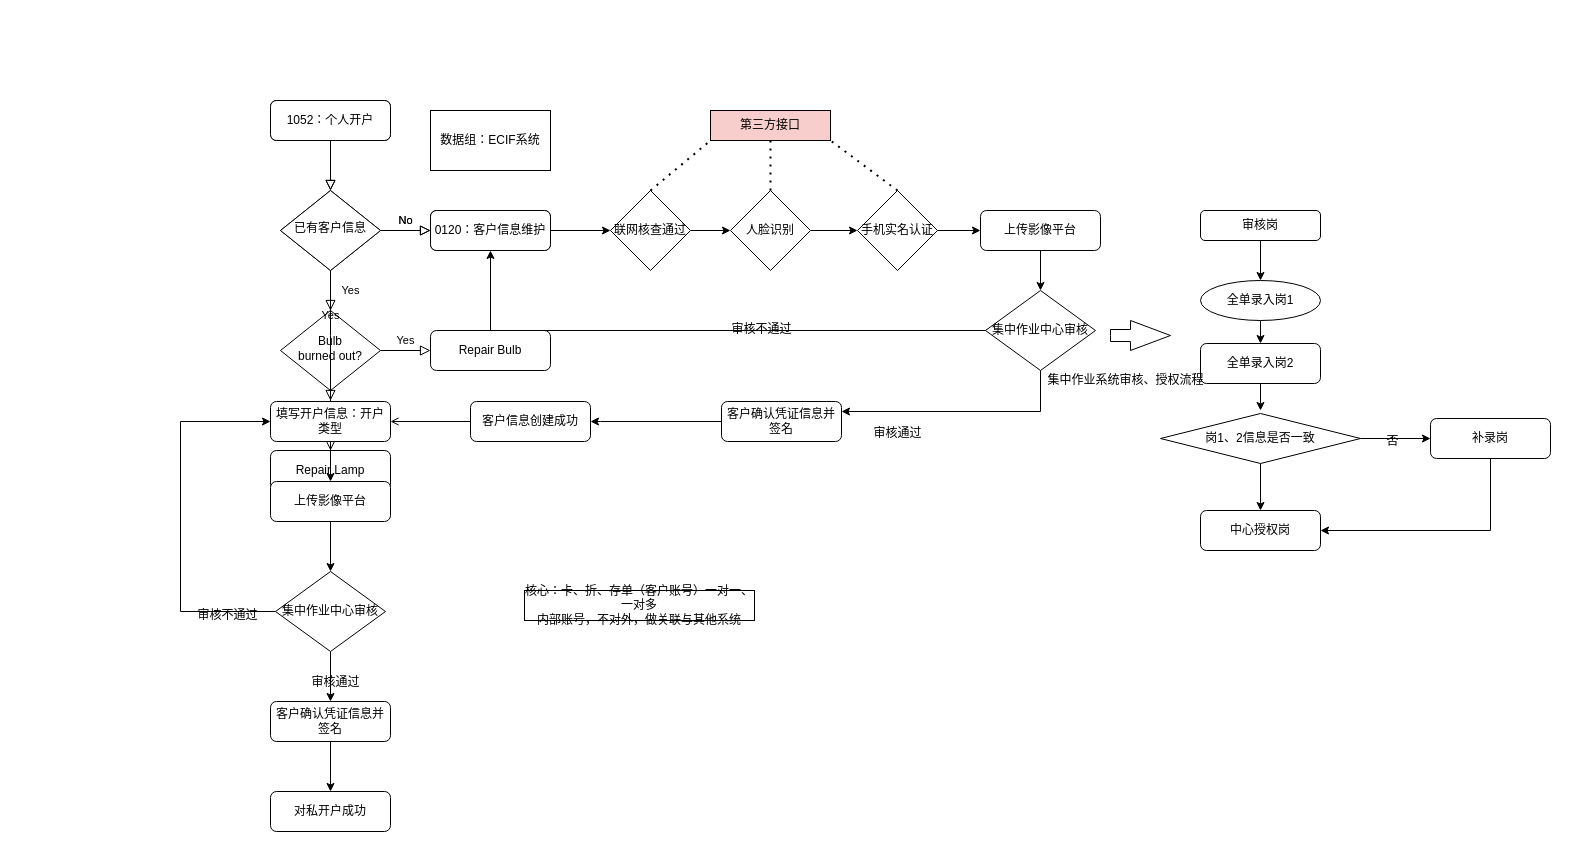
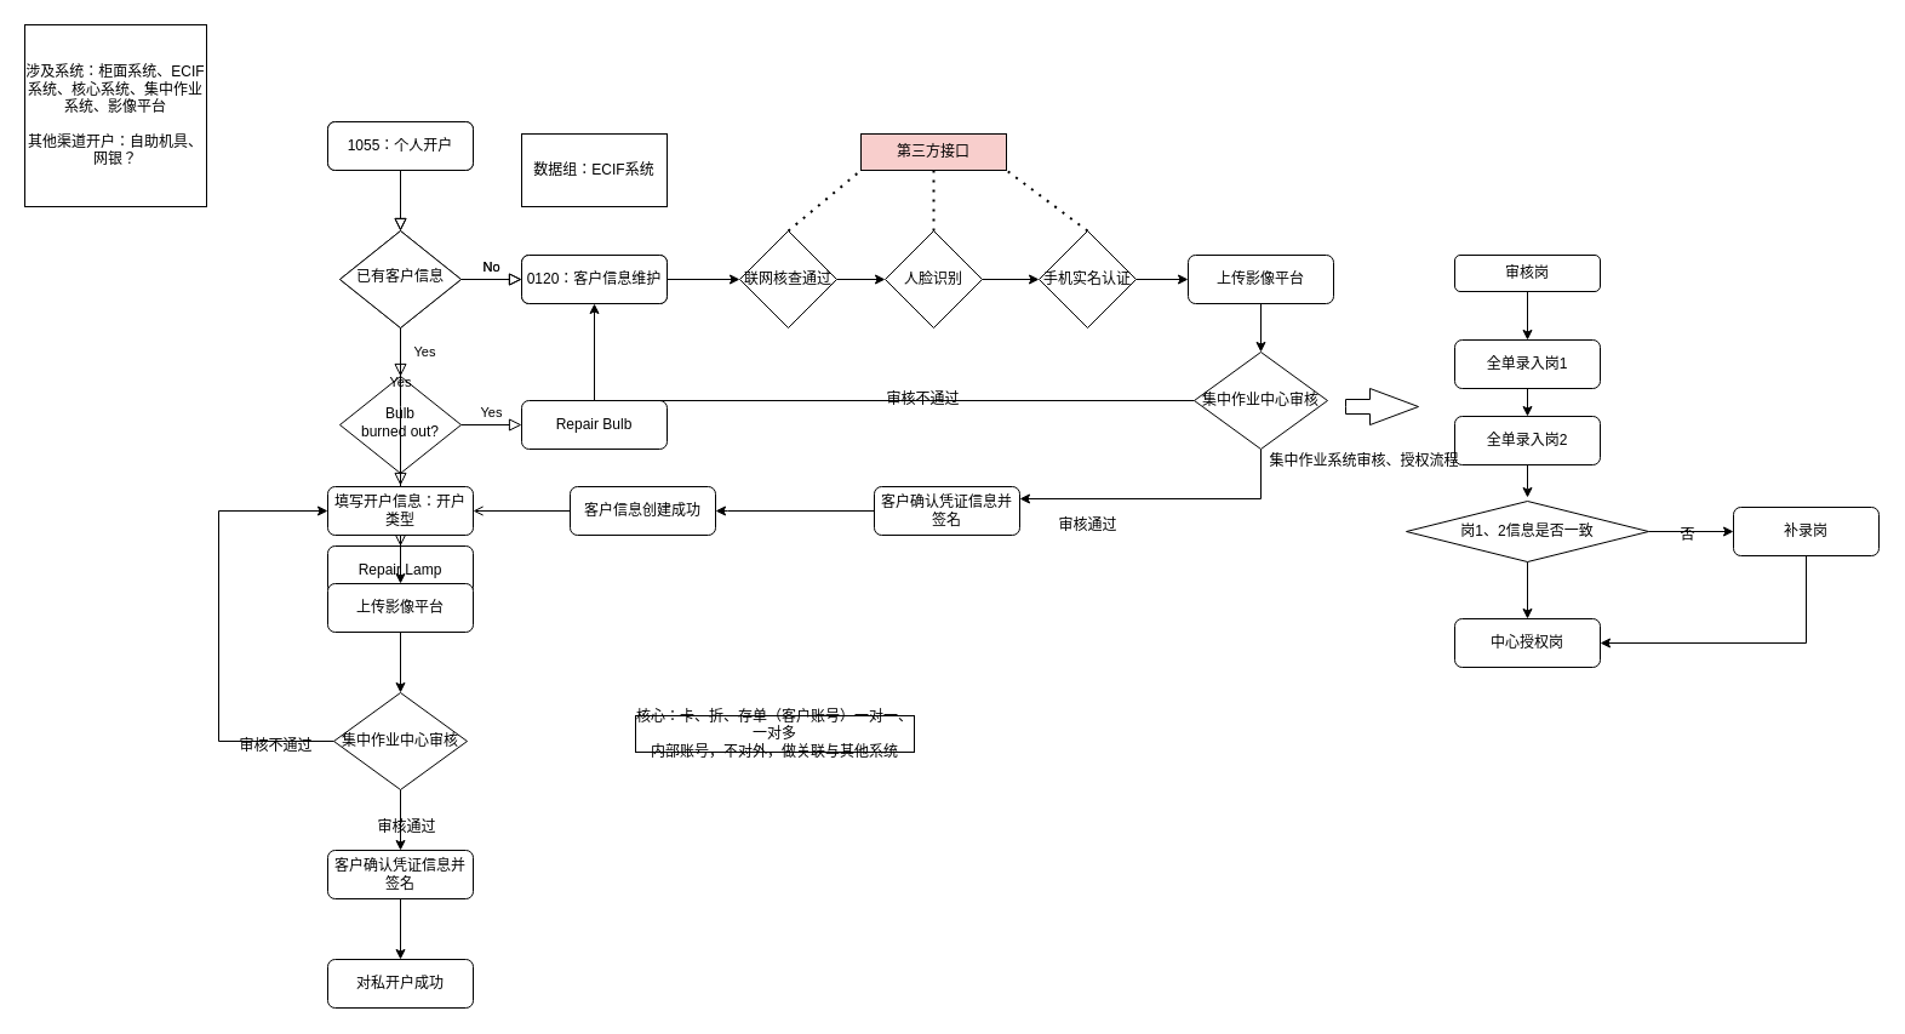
  <mxCell id="0" />
  <mxCell id="1" parent="0" />
  <mxCell id="2" value="" style="rounded=0;html=1;jettySize=auto;orthogonalLoop=1;fontSize=11;endArrow=block;endFill=0;endSize=8;strokeWidth=1;shadow=0;labelBackgroundColor=none;edgeStyle=orthogonalEdgeStyle;" parent="1" source="3" target="6" edge="1"><mxGeometry relative="1" as="geometry" /></mxCell>
  <mxCell id="3" value="Lamp doesn't work" style="rounded=1;whiteSpace=wrap;html=1;fontSize=12;glass=0;strokeWidth=1;shadow=0;" parent="1" vertex="1"><mxGeometry x="270" y="100" width="120" height="40" as="geometry" /></mxCell>
  <mxCell id="4" value="Yes" style="rounded=0;html=1;jettySize=auto;orthogonalLoop=1;fontSize=11;endArrow=block;endFill=0;endSize=8;strokeWidth=1;shadow=0;labelBackgroundColor=none;edgeStyle=orthogonalEdgeStyle;" parent="1" source="6" target="10" edge="1"><mxGeometry y="20" relative="1" as="geometry"><mxPoint as="offset" /></mxGeometry></mxCell>
  <mxCell id="5" value="No" style="edgeStyle=orthogonalEdgeStyle;rounded=0;html=1;jettySize=auto;orthogonalLoop=1;fontSize=11;endArrow=block;endFill=0;endSize=8;strokeWidth=1;shadow=0;labelBackgroundColor=none;" parent="1" source="6" target="7" edge="1"><mxGeometry y="10" relative="1" as="geometry"><mxPoint as="offset" /></mxGeometry></mxCell>
  <mxCell id="6" value="Lamp&lt;br&gt;plugged in?" style="rhombus;whiteSpace=wrap;html=1;shadow=0;fontFamily=Helvetica;fontSize=12;align=center;strokeWidth=1;spacing=6;spacingTop=-4;" parent="1" vertex="1"><mxGeometry x="280" y="190" width="100" height="80" as="geometry" /></mxCell>
  <mxCell id="7" value="Plug in lamp" style="rounded=1;whiteSpace=wrap;html=1;fontSize=12;glass=0;strokeWidth=1;shadow=0;" parent="1" vertex="1"><mxGeometry x="430" y="210" width="120" height="40" as="geometry" /></mxCell>
  <mxCell id="8" value="No" style="rounded=0;html=1;jettySize=auto;orthogonalLoop=1;fontSize=11;endArrow=block;endFill=0;endSize=8;strokeWidth=1;shadow=0;labelBackgroundColor=none;edgeStyle=orthogonalEdgeStyle;" parent="1" source="10" target="11" edge="1"><mxGeometry x="0.333" y="20" relative="1" as="geometry"><mxPoint as="offset" /></mxGeometry></mxCell>
  <mxCell id="9" value="Yes" style="edgeStyle=orthogonalEdgeStyle;rounded=0;html=1;jettySize=auto;orthogonalLoop=1;fontSize=11;endArrow=block;endFill=0;endSize=8;strokeWidth=1;shadow=0;labelBackgroundColor=none;" parent="1" source="10" target="12" edge="1"><mxGeometry y="10" relative="1" as="geometry"><mxPoint as="offset" /></mxGeometry></mxCell>
  <mxCell id="10" value="Bulb&lt;br&gt;burned out?" style="rhombus;whiteSpace=wrap;html=1;shadow=0;fontFamily=Helvetica;fontSize=12;align=center;strokeWidth=1;spacing=6;spacingTop=-4;" parent="1" vertex="1"><mxGeometry x="280" y="310" width="100" height="80" as="geometry" /></mxCell>
  <mxCell id="11" value="Repair Lamp" style="rounded=1;whiteSpace=wrap;html=1;fontSize=12;glass=0;strokeWidth=1;shadow=0;" parent="1" vertex="1"><mxGeometry x="270" y="450" width="120" height="40" as="geometry" /></mxCell>
  <mxCell id="12" value="Repair Bulb" style="rounded=1;whiteSpace=wrap;html=1;fontSize=12;glass=0;strokeWidth=1;shadow=0;" parent="1" vertex="1"><mxGeometry x="430" y="330" width="120" height="40" as="geometry" /></mxCell>
  <mxCell id="13" value="" style="rounded=0;html=1;jettySize=auto;orthogonalLoop=1;fontSize=11;endArrow=block;endFill=0;endSize=8;strokeWidth=1;shadow=0;labelBackgroundColor=none;edgeStyle=orthogonalEdgeStyle;" edge="1" parent="1" source="14" target="17"><mxGeometry relative="1" as="geometry" /></mxCell>
- <mxCell id="14" value="1052：个人开户" style="rounded=1;whiteSpace=wrap;html=1;fontSize=12;glass=0;strokeWidth=1;shadow=0;" vertex="1" parent="1"><mxGeometry x="270" y="100" width="120" height="40" as="geometry" /></mxCell>
+ <mxCell id="14" value="1055：个人开户" style="rounded=1;whiteSpace=wrap;html=1;fontSize=12;glass=0;strokeWidth=1;shadow=0;" vertex="1" parent="1"><mxGeometry x="270" y="100" width="120" height="40" as="geometry" /></mxCell>
  <mxCell id="15" value="Yes" style="rounded=0;html=1;jettySize=auto;orthogonalLoop=1;fontSize=11;endArrow=block;endFill=0;endSize=8;strokeWidth=1;shadow=0;labelBackgroundColor=none;edgeStyle=orthogonalEdgeStyle;" edge="1" parent="1" source="17"><mxGeometry y="20" relative="1" as="geometry"><mxPoint as="offset" /><mxPoint x="330" y="400" as="targetPoint" /></mxGeometry></mxCell>
  <mxCell id="16" value="No" style="edgeStyle=orthogonalEdgeStyle;rounded=0;html=1;jettySize=auto;orthogonalLoop=1;fontSize=11;endArrow=block;endFill=0;endSize=8;strokeWidth=1;shadow=0;labelBackgroundColor=none;" edge="1" parent="1" source="17" target="19"><mxGeometry y="10" relative="1" as="geometry"><mxPoint as="offset" /></mxGeometry></mxCell>
  <mxCell id="17" value="已有客户信息" style="rhombus;whiteSpace=wrap;html=1;shadow=0;fontFamily=Helvetica;fontSize=12;align=center;strokeWidth=1;spacing=6;spacingTop=-4;" vertex="1" parent="1"><mxGeometry x="280" y="190" width="100" height="80" as="geometry" /></mxCell>
  <mxCell id="18" style="edgeStyle=orthogonalEdgeStyle;rounded=0;orthogonalLoop=1;jettySize=auto;html=1;exitX=1;exitY=0.5;exitDx=0;exitDy=0;" edge="1" parent="1" source="19" target="25"><mxGeometry relative="1" as="geometry" /></mxCell>
  <mxCell id="19" value="0120：客户信息维护" style="rounded=1;whiteSpace=wrap;html=1;fontSize=12;glass=0;strokeWidth=1;shadow=0;" vertex="1" parent="1"><mxGeometry x="430" y="210" width="120" height="40" as="geometry" /></mxCell>
  <mxCell id="20" style="edgeStyle=orthogonalEdgeStyle;rounded=0;orthogonalLoop=1;jettySize=auto;html=1;entryX=0.5;entryY=0;entryDx=0;entryDy=0;" edge="1" parent="1" source="21" target="35"><mxGeometry relative="1" as="geometry" /></mxCell>
  <mxCell id="21" value="上传影像平台" style="rounded=1;whiteSpace=wrap;html=1;fontSize=12;glass=0;strokeWidth=1;shadow=0;" vertex="1" parent="1"><mxGeometry x="980" y="210" width="120" height="40" as="geometry" /></mxCell>
  <mxCell id="22" style="edgeStyle=orthogonalEdgeStyle;rounded=0;orthogonalLoop=1;jettySize=auto;html=1;exitX=0.5;exitY=1;exitDx=0;exitDy=0;entryX=0.5;entryY=0;entryDx=0;entryDy=0;" edge="1" parent="1" source="23" target="52"><mxGeometry relative="1" as="geometry" /></mxCell>
  <mxCell id="23" value="填写开户信息：开户类型" style="rounded=1;whiteSpace=wrap;html=1;fontSize=12;glass=0;strokeWidth=1;shadow=0;" vertex="1" parent="1"><mxGeometry x="270" y="401" width="120" height="40" as="geometry" /></mxCell>
  <mxCell id="24" style="edgeStyle=orthogonalEdgeStyle;rounded=0;orthogonalLoop=1;jettySize=auto;html=1;exitX=1;exitY=0.5;exitDx=0;exitDy=0;entryX=0;entryY=0.5;entryDx=0;entryDy=0;" edge="1" parent="1" source="25" target="27"><mxGeometry relative="1" as="geometry" /></mxCell>
  <mxCell id="25" value="联网核查通过" style="rhombus;whiteSpace=wrap;html=1;" vertex="1" parent="1"><mxGeometry x="610" y="190" width="80" height="80" as="geometry" /></mxCell>
  <mxCell id="26" style="edgeStyle=orthogonalEdgeStyle;rounded=0;orthogonalLoop=1;jettySize=auto;html=1;exitX=1;exitY=0.5;exitDx=0;exitDy=0;entryX=0;entryY=0.5;entryDx=0;entryDy=0;" edge="1" parent="1" source="27" target="29"><mxGeometry relative="1" as="geometry" /></mxCell>
  <mxCell id="27" value="人脸识别" style="rhombus;whiteSpace=wrap;html=1;" vertex="1" parent="1"><mxGeometry x="730" y="190" width="80" height="80" as="geometry" /></mxCell>
  <mxCell id="28" style="edgeStyle=orthogonalEdgeStyle;rounded=0;orthogonalLoop=1;jettySize=auto;html=1;" edge="1" parent="1" source="29" target="21"><mxGeometry relative="1" as="geometry" /></mxCell>
  <mxCell id="29" value="手机实名认证" style="rhombus;whiteSpace=wrap;html=1;" vertex="1" parent="1"><mxGeometry x="857" y="190" width="80" height="80" as="geometry" /></mxCell>
  <mxCell id="30" value="数据组：ECIF系统" style="rounded=0;whiteSpace=wrap;html=1;" vertex="1" parent="1"><mxGeometry x="430" y="110" width="120" height="60" as="geometry" /></mxCell>
  <mxCell id="31" value="第三方接口" style="rounded=0;whiteSpace=wrap;html=1;fillColor=#f8cecc;" vertex="1" parent="1"><mxGeometry x="710" y="110" width="120" height="30" as="geometry" /></mxCell>
  <mxCell id="32" value="核心：卡、折、存单（客户账号）一对一、一对多&lt;br&gt;内部账号，不对外，做关联与其他系统" style="rounded=0;whiteSpace=wrap;html=1;" vertex="1" parent="1"><mxGeometry x="524" y="590" width="230" height="30" as="geometry" /></mxCell>
  <mxCell id="33" style="edgeStyle=orthogonalEdgeStyle;rounded=0;orthogonalLoop=1;jettySize=auto;html=1;entryX=0.5;entryY=1;entryDx=0;entryDy=0;" edge="1" parent="1" source="35" target="19"><mxGeometry relative="1" as="geometry" /></mxCell>
  <mxCell id="34" style="edgeStyle=orthogonalEdgeStyle;rounded=0;orthogonalLoop=1;jettySize=auto;html=1;exitX=0.5;exitY=1;exitDx=0;exitDy=0;entryX=1;entryY=0.25;entryDx=0;entryDy=0;" edge="1" parent="1" source="35" target="64"><mxGeometry relative="1" as="geometry"><mxPoint x="510" y="550" as="targetPoint" /></mxGeometry></mxCell>
  <mxCell id="35" value="集中作业中心审核" style="rhombus;whiteSpace=wrap;html=1;" vertex="1" parent="1"><mxGeometry x="985" y="290" width="110" height="80" as="geometry" /></mxCell>
  <mxCell id="36" value="审核不通过" style="text;html=1;align=center;verticalAlign=middle;resizable=0;points=[];autosize=1;" vertex="1" parent="1"><mxGeometry x="721" y="319" width="80" height="20" as="geometry" /></mxCell>
  <mxCell id="37" value="审核通过" style="text;html=1;align=center;verticalAlign=middle;resizable=0;points=[];autosize=1;" vertex="1" parent="1"><mxGeometry x="867" y="423" width="60" height="20" as="geometry" /></mxCell>
  <mxCell id="38" style="edgeStyle=orthogonalEdgeStyle;rounded=0;orthogonalLoop=1;jettySize=auto;html=1;entryX=0.5;entryY=0;entryDx=0;entryDy=0;" edge="1" parent="1" source="39" target="41"><mxGeometry relative="1" as="geometry" /></mxCell>
  <mxCell id="39" value="审核岗" style="rounded=1;whiteSpace=wrap;html=1;fontSize=12;glass=0;strokeWidth=1;shadow=0;" vertex="1" parent="1"><mxGeometry x="1200" y="210" width="120" height="30" as="geometry" /></mxCell>
  <mxCell id="40" style="edgeStyle=orthogonalEdgeStyle;rounded=0;orthogonalLoop=1;jettySize=auto;html=1;entryX=0.5;entryY=0;entryDx=0;entryDy=0;" edge="1" parent="1" source="41" target="43"><mxGeometry relative="1" as="geometry" /></mxCell>
- <mxCell id="41" value="全单录入岗1" style="ellipse;whiteSpace=wrap;html=1;fontSize=12;glass=0;strokeWidth=1;shadow=0;" vertex="1" parent="1"><mxGeometry x="1200" y="280" width="120" height="40" as="geometry" /></mxCell>
+ <mxCell id="41" value="全单录入岗1" style="rounded=1;whiteSpace=wrap;html=1;fontSize=12;glass=0;strokeWidth=1;shadow=0;" vertex="1" parent="1"><mxGeometry x="1200" y="280" width="120" height="40" as="geometry" /></mxCell>
  <mxCell id="42" style="edgeStyle=orthogonalEdgeStyle;rounded=0;orthogonalLoop=1;jettySize=auto;html=1;" edge="1" parent="1" source="43"><mxGeometry relative="1" as="geometry"><mxPoint x="1260" y="410" as="targetPoint" /></mxGeometry></mxCell>
  <mxCell id="43" value="全单录入岗2" style="rounded=1;whiteSpace=wrap;html=1;fontSize=12;glass=0;strokeWidth=1;shadow=0;" vertex="1" parent="1"><mxGeometry x="1200" y="343" width="120" height="40" as="geometry" /></mxCell>
  <mxCell id="44" value="中心授权岗" style="rounded=1;whiteSpace=wrap;html=1;fontSize=12;glass=0;strokeWidth=1;shadow=0;" vertex="1" parent="1"><mxGeometry x="1200" y="510" width="120" height="40" as="geometry" /></mxCell>
  <mxCell id="45" style="edgeStyle=orthogonalEdgeStyle;rounded=0;orthogonalLoop=1;jettySize=auto;html=1;entryX=0.5;entryY=0;entryDx=0;entryDy=0;" edge="1" parent="1" source="47" target="44"><mxGeometry relative="1" as="geometry" /></mxCell>
  <mxCell id="46" style="edgeStyle=orthogonalEdgeStyle;rounded=0;orthogonalLoop=1;jettySize=auto;html=1;entryX=0;entryY=0.5;entryDx=0;entryDy=0;" edge="1" parent="1" source="47" target="49"><mxGeometry relative="1" as="geometry" /></mxCell>
  <mxCell id="47" value="岗1、2信息是否一致" style="rhombus;whiteSpace=wrap;html=1;" vertex="1" parent="1"><mxGeometry x="1160" y="413" width="200" height="50" as="geometry" /></mxCell>
  <mxCell id="48" style="edgeStyle=orthogonalEdgeStyle;rounded=0;orthogonalLoop=1;jettySize=auto;html=1;exitX=0.5;exitY=1;exitDx=0;exitDy=0;entryX=1;entryY=0.5;entryDx=0;entryDy=0;" edge="1" parent="1" source="49" target="44"><mxGeometry relative="1" as="geometry"><mxPoint x="1340" y="540" as="targetPoint" /></mxGeometry></mxCell>
  <mxCell id="49" value="补录岗" style="rounded=1;whiteSpace=wrap;html=1;fontSize=12;glass=0;strokeWidth=1;shadow=0;" vertex="1" parent="1"><mxGeometry x="1430" y="418" width="120" height="40" as="geometry" /></mxCell>
  <mxCell id="50" value="否" style="text;html=1;align=center;verticalAlign=middle;resizable=0;points=[];autosize=1;" vertex="1" parent="1"><mxGeometry x="1377" y="431" width="30" height="20" as="geometry" /></mxCell>
  <mxCell id="51" style="edgeStyle=orthogonalEdgeStyle;rounded=0;orthogonalLoop=1;jettySize=auto;html=1;exitX=0.5;exitY=1;exitDx=0;exitDy=0;entryX=0.5;entryY=0;entryDx=0;entryDy=0;" edge="1" parent="1" source="52" target="55"><mxGeometry relative="1" as="geometry" /></mxCell>
  <mxCell id="52" value="上传影像平台" style="rounded=1;whiteSpace=wrap;html=1;fontSize=12;glass=0;strokeWidth=1;shadow=0;" vertex="1" parent="1"><mxGeometry x="270" y="481" width="120" height="40" as="geometry" /></mxCell>
  <mxCell id="53" style="edgeStyle=orthogonalEdgeStyle;rounded=0;orthogonalLoop=1;jettySize=auto;html=1;exitX=0.5;exitY=1;exitDx=0;exitDy=0;entryX=0.5;entryY=0;entryDx=0;entryDy=0;" edge="1" parent="1" source="55" target="58"><mxGeometry relative="1" as="geometry" /></mxCell>
  <mxCell id="54" style="edgeStyle=orthogonalEdgeStyle;rounded=0;orthogonalLoop=1;jettySize=auto;html=1;entryX=0;entryY=0.5;entryDx=0;entryDy=0;" edge="1" parent="1" source="55" target="23"><mxGeometry relative="1" as="geometry"><Array as="points"><mxPoint x="180" y="611" /><mxPoint x="180" y="421" /></Array></mxGeometry></mxCell>
  <mxCell id="55" value="集中作业中心审核" style="rhombus;whiteSpace=wrap;html=1;" vertex="1" parent="1"><mxGeometry x="275" y="571" width="110" height="80" as="geometry" /></mxCell>
  <mxCell id="56" value="对私开户成功" style="rounded=1;whiteSpace=wrap;html=1;fontSize=12;glass=0;strokeWidth=1;shadow=0;" vertex="1" parent="1"><mxGeometry x="270" y="791" width="120" height="40" as="geometry" /></mxCell>
  <mxCell id="57" style="edgeStyle=orthogonalEdgeStyle;rounded=0;orthogonalLoop=1;jettySize=auto;html=1;entryX=0.5;entryY=0;entryDx=0;entryDy=0;" edge="1" parent="1" source="58" target="56"><mxGeometry relative="1" as="geometry" /></mxCell>
  <mxCell id="58" value="客户确认凭证信息并签名" style="rounded=1;whiteSpace=wrap;html=1;fontSize=12;glass=0;strokeWidth=1;shadow=0;" vertex="1" parent="1"><mxGeometry x="270" y="701" width="120" height="40" as="geometry" /></mxCell>
  <mxCell id="59" value="审核通过" style="text;html=1;align=center;verticalAlign=middle;resizable=0;points=[];autosize=1;" vertex="1" parent="1"><mxGeometry x="305" y="672" width="60" height="20" as="geometry" /></mxCell>
  <mxCell id="60" value="审核不通过" style="text;html=1;align=center;verticalAlign=middle;resizable=0;points=[];autosize=1;" vertex="1" parent="1"><mxGeometry x="187" y="605" width="80" height="20" as="geometry" /></mxCell>
  <mxCell id="61" style="edgeStyle=orthogonalEdgeStyle;rounded=0;orthogonalLoop=1;jettySize=auto;html=1;entryX=1;entryY=0.5;entryDx=0;entryDy=0;endArrow=open;" edge="1" parent="1" source="62" target="23"><mxGeometry relative="1" as="geometry"><mxPoint x="400" y="421" as="targetPoint" /></mxGeometry></mxCell>
  <mxCell id="62" value="客户信息创建成功" style="rounded=1;whiteSpace=wrap;html=1;fontSize=12;glass=0;strokeWidth=1;shadow=0;" vertex="1" parent="1"><mxGeometry x="470" y="401" width="120" height="40" as="geometry" /></mxCell>
  <mxCell id="63" style="edgeStyle=orthogonalEdgeStyle;rounded=0;orthogonalLoop=1;jettySize=auto;html=1;entryX=1;entryY=0.5;entryDx=0;entryDy=0;" edge="1" parent="1" source="64" target="62"><mxGeometry relative="1" as="geometry"><Array as="points"><mxPoint x="600" y="421" /><mxPoint x="600" y="421" /></Array></mxGeometry></mxCell>
  <mxCell id="64" value="客户确认凭证信息并签名" style="rounded=1;whiteSpace=wrap;html=1;fontSize=12;glass=0;strokeWidth=1;shadow=0;" vertex="1" parent="1"><mxGeometry x="721" y="401" width="120" height="40" as="geometry" /></mxCell>
  <mxCell id="65" value="" style="html=1;shadow=0;dashed=0;align=center;verticalAlign=middle;shape=mxgraph.arrows2.arrow;dy=0.6;dx=40;notch=0;" vertex="1" parent="1"><mxGeometry x="1110" y="320" width="60" height="30" as="geometry" /></mxCell>
  <mxCell id="66" value="集中作业系统审核、授权流程" style="text;html=1;align=center;verticalAlign=middle;resizable=0;points=[];autosize=1;" vertex="1" parent="1"><mxGeometry x="1040" y="370" width="170" height="20" as="geometry" /></mxCell>
+ <mxCell id="67" value="涉及系统：柜面系统、ECIF系统、核心系统、集中作业系统、影像平台&lt;br&gt;&lt;br&gt;其他渠道开户：自助机具、网银？" style="whiteSpace=wrap;html=1;aspect=fixed;" vertex="1" parent="1"><mxGeometry x="20" width="150" height="150" as="geometry" y="20" /></mxCell>
  <mxCell id="68" value="" style="endArrow=none;dashed=1;html=1;dashPattern=1 3;strokeWidth=2;entryX=0;entryY=1;entryDx=0;entryDy=0;" edge="1" parent="1" target="31"><mxGeometry width="50" height="50" relative="1" as="geometry"><mxPoint x="650" y="190" as="sourcePoint" /><mxPoint x="700" y="140" as="targetPoint" /></mxGeometry></mxCell>
  <mxCell id="69" value="" style="endArrow=none;dashed=1;html=1;dashPattern=1 3;strokeWidth=2;entryX=0.5;entryY=1;entryDx=0;entryDy=0;exitX=0.5;exitY=0;exitDx=0;exitDy=0;" edge="1" parent="1" source="27" target="31"><mxGeometry width="50" height="50" relative="1" as="geometry"><mxPoint x="660" y="200" as="sourcePoint" /><mxPoint x="720" y="150" as="targetPoint" /></mxGeometry></mxCell>
  <mxCell id="70" value="" style="endArrow=none;dashed=1;html=1;dashPattern=1 3;strokeWidth=2;entryX=1;entryY=1;entryDx=0;entryDy=0;exitX=0.5;exitY=0;exitDx=0;exitDy=0;" edge="1" parent="1" source="29" target="31"><mxGeometry width="50" height="50" relative="1" as="geometry"><mxPoint x="670" y="210" as="sourcePoint" /><mxPoint x="730" y="160" as="targetPoint" /></mxGeometry></mxCell>
